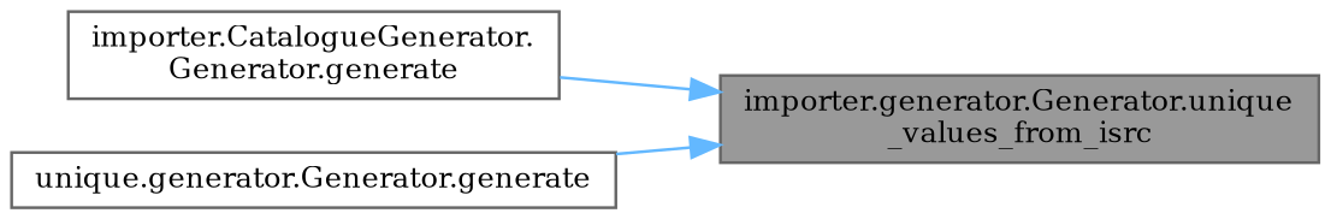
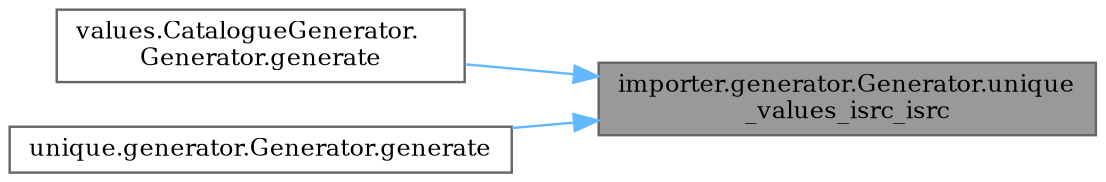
  digraph {
    fontname="DejaVu Serif"
    rankdir=RL
    node [color=grey40 fillcolor=white fontname="DejaVu Serif" fontsize=10 shape=box style=filled]
    edge [color=steelblue1 dir=back fontname="DejaVu Serif" fontsize=10 labelfontname=Helvetica labelfontsize=10 style=solid]
-   n1 [color=gray40 fillcolor=grey60 fontcolor=black height=0.2 label="importer.generator.Generator.unique\l_values_from_isrc" width=0.4]
-   n2 [height=0.2 label="importer.CatalogueGenerator.\lGenerator.generate" width=0.4]
+   n1 [color=gray40 fillcolor=grey60 fontcolor=black height=0.2 label="importer.generator.Generator.unique\l_values_isrc_isrc" width=0.4]
+   n2 [height=0.2 label="values.CatalogueGenerator.\lGenerator.generate" width=0.4]
    n3 [height=0.2 label="unique.generator.Generator.generate" width=0.4]
    n1 -> n2
    n1 -> n3
  }
